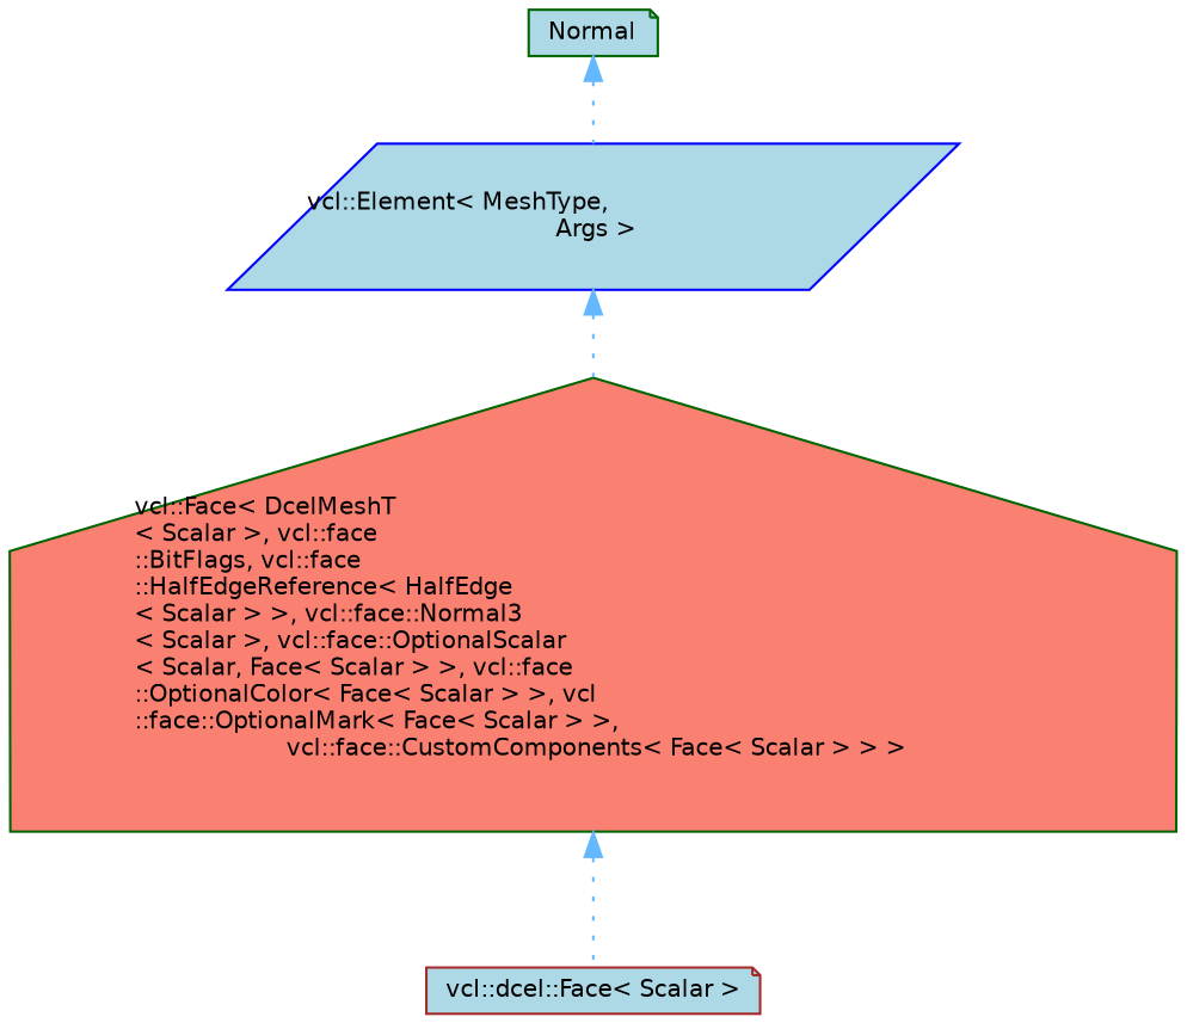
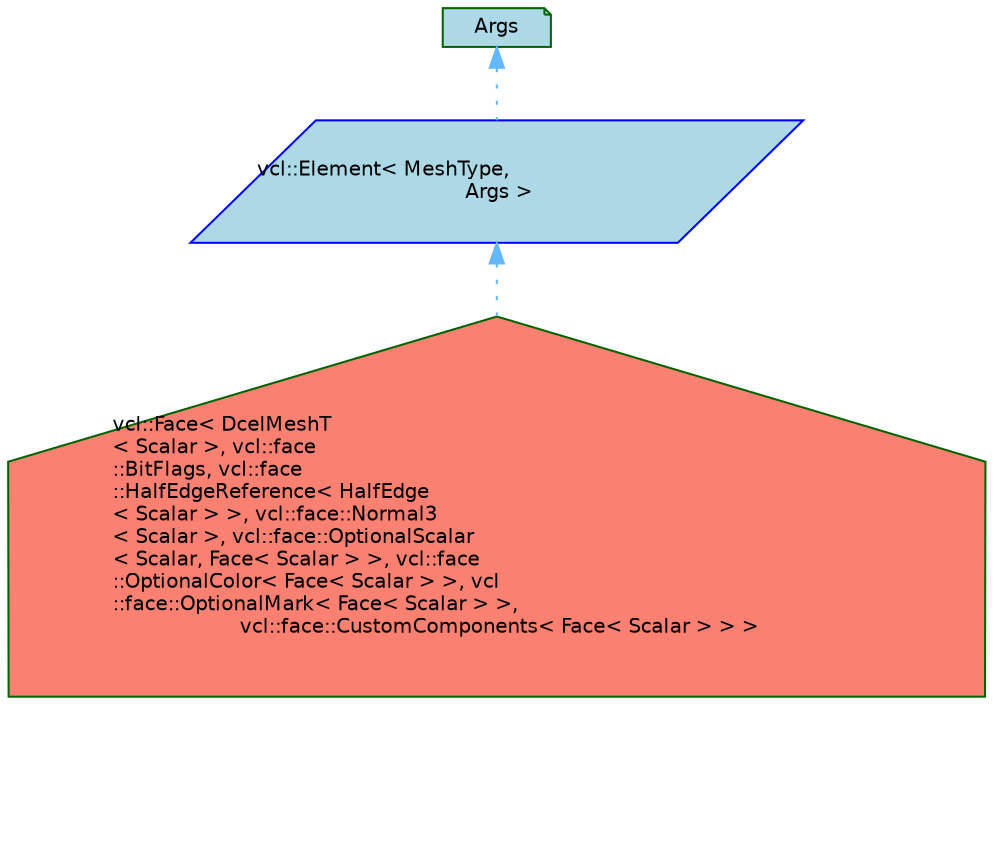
  digraph {
    rankdir=TB
    node [color=darkgreen fillcolor=lightblue fontname=Helvetica fontsize=10 shape=note style=filled]
    edge [color=steelblue1 dir=back fontname=Helvetica fontsize=10 labelfontname=Helvetica labelfontsize=10 style=dotted]
-   n1 [color=brown fontcolor=black height=0.2 label="vcl::dcel::Face\< Scalar \>" width=0.4]
    n2 [fillcolor=salmon height=0.2 label="vcl::Face\< DcelMeshT\l\< Scalar \>, vcl::face\l::BitFlags, vcl::face\l::HalfEdgeReference\< HalfEdge\l\< Scalar \> \>, vcl::face::Normal3\l\< Scalar \>, vcl::face::OptionalScalar\l\< Scalar, Face\< Scalar \> \>, vcl::face\l::OptionalColor\< Face\< Scalar \> \>, vcl\l::face::OptionalMark\< Face\< Scalar \> \>,\l vcl::face::CustomComponents\< Face\< Scalar \> \> \>" shape=house width=0.4]
    n3 [color=blue height=0.2 label="vcl::Element\< MeshType,\l Args \>" shape=parallelogram width=0.4]
-   n4 [height=0.2 label=Normal width=0.4]
-   n2 -> n1
+   n4 [height=0.2 label=Args width=0.4]
    n3 -> n2
    n4 -> n3
  }
